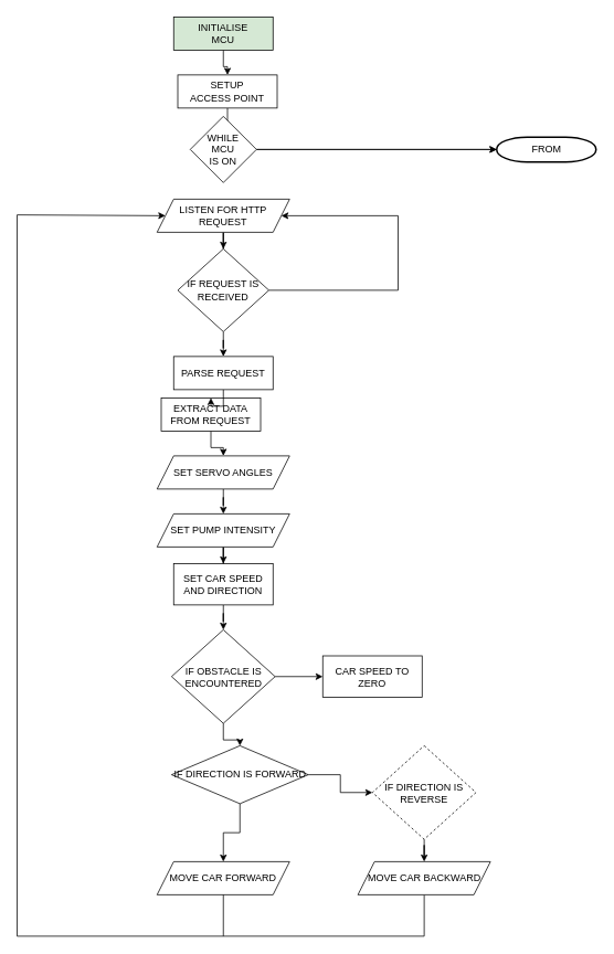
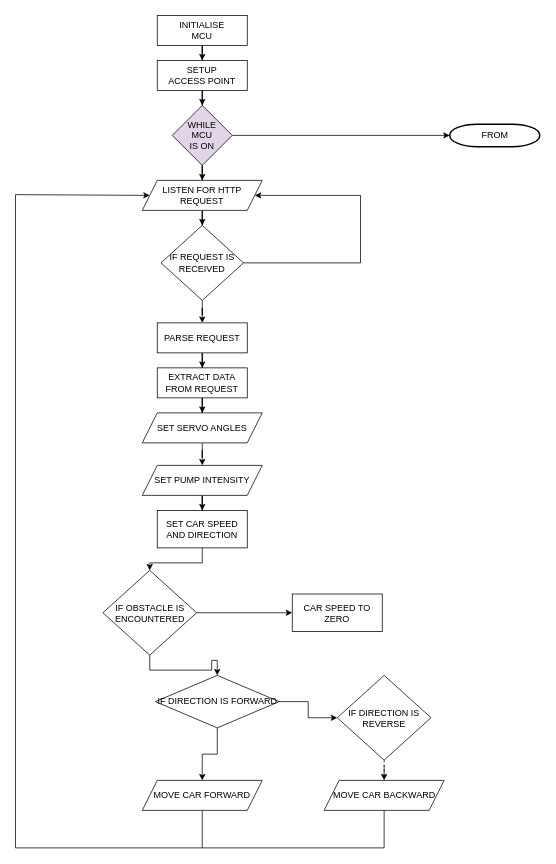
  <mxCell id="0" />
  <mxCell id="1" parent="0" />
  <mxCell id="2" style="edgeStyle=orthogonalEdgeStyle;rounded=0;orthogonalLoop=1;jettySize=auto;html=1;" edge="1" parent="1" source="3" target="5"><mxGeometry relative="1" as="geometry" /></mxCell>
- <mxCell id="3" value="&lt;div&gt;INITIALISE&lt;/div&gt;&lt;div&gt;MCU&lt;br&gt;&lt;/div&gt;" style="rounded=0;whiteSpace=wrap;html=1;fillColor=#d5e8d4;" vertex="1" parent="1"><mxGeometry x="209" y="20" width="120" height="40" as="geometry" /></mxCell>
+ <mxCell id="3" value="&lt;div&gt;INITIALISE&lt;/div&gt;&lt;div&gt;MCU&lt;br&gt;&lt;/div&gt;" style="rounded=0;whiteSpace=wrap;html=1;" vertex="1" parent="1"><mxGeometry x="209" y="20" width="120" height="40" as="geometry" /></mxCell>
  <mxCell id="4" style="edgeStyle=orthogonalEdgeStyle;rounded=0;orthogonalLoop=1;jettySize=auto;html=1;" edge="1" parent="1" source="5" target="9"><mxGeometry relative="1" as="geometry" /></mxCell>
- <mxCell id="5" value="&lt;div&gt;SETUP&lt;/div&gt;&lt;div&gt;ACCESS POINT&lt;/div&gt;" style="rounded=0;whiteSpace=wrap;html=1;" vertex="1" parent="1"><mxGeometry x="214" y="90" width="120" height="40" as="geometry" /></mxCell>
+ <mxCell id="5" value="&lt;div&gt;SETUP&lt;/div&gt;&lt;div&gt;ACCESS POINT&lt;/div&gt;" style="rounded=0;whiteSpace=wrap;html=1;" vertex="1" parent="1"><mxGeometry x="209" y="80" width="120" height="40" as="geometry" /></mxCell>
  <mxCell id="6" style="edgeStyle=orthogonalEdgeStyle;rounded=0;orthogonalLoop=1;jettySize=auto;html=1;exitX=0.5;exitY=1;exitDx=0;exitDy=0;" edge="1" parent="1" source="5" target="5"><mxGeometry relative="1" as="geometry" /></mxCell>
- <mxCell id="7" style="edgeStyle=orthogonalEdgeStyle;rounded=0;orthogonalLoop=1;jettySize=auto;html=1;" edge="1" parent="1" source="9" target="39"><mxGeometry relative="1" as="geometry"><mxPoint x="269" y="240" as="targetPoint" /></mxGeometry></mxCell>
+ <mxCell id="7" style="edgeStyle=orthogonalEdgeStyle;rounded=0;orthogonalLoop=1;jettySize=auto;html=1;" edge="1" parent="1" source="9" target="11"><mxGeometry relative="1" as="geometry"><mxPoint x="269" y="240" as="targetPoint" /></mxGeometry></mxCell>
  <mxCell id="8" style="edgeStyle=orthogonalEdgeStyle;rounded=0;orthogonalLoop=1;jettySize=auto;html=1;" edge="1" parent="1" source="9"><mxGeometry relative="1" as="geometry"><mxPoint x="599" y="180" as="targetPoint" /></mxGeometry></mxCell>
- <mxCell id="9" value="&lt;div&gt;WHILE&lt;/div&gt;&lt;div&gt;MCU&lt;/div&gt;&lt;div&gt;IS ON&lt;br&gt;&lt;/div&gt;" style="rhombus;whiteSpace=wrap;html=1;" vertex="1" parent="1"><mxGeometry x="229" y="140" width="80" height="80" as="geometry" /></mxCell>
+ <mxCell id="9" value="&lt;div&gt;WHILE&lt;/div&gt;&lt;div&gt;MCU&lt;/div&gt;&lt;div&gt;IS ON&lt;br&gt;&lt;/div&gt;" style="rhombus;whiteSpace=wrap;html=1;fillColor=#e1d5e7;" vertex="1" parent="1"><mxGeometry x="229" y="140" width="80" height="80" as="geometry" /></mxCell>
  <mxCell id="10" style="edgeStyle=orthogonalEdgeStyle;rounded=0;orthogonalLoop=1;jettySize=auto;html=1;" edge="1" parent="1" source="11" target="14"><mxGeometry relative="1" as="geometry" /></mxCell>
  <mxCell id="11" value="LISTEN FOR HTTP REQUEST" style="shape=parallelogram;perimeter=parallelogramPerimeter;whiteSpace=wrap;html=1;fixedSize=1;" vertex="1" parent="1"><mxGeometry x="189" y="240" width="160" height="40" as="geometry" /></mxCell>
  <mxCell id="12" style="edgeStyle=orthogonalEdgeStyle;rounded=0;orthogonalLoop=1;jettySize=auto;html=1;" edge="1" parent="1" source="14" target="19"><mxGeometry relative="1" as="geometry" /></mxCell>
  <mxCell id="13" style="edgeStyle=orthogonalEdgeStyle;rounded=0;orthogonalLoop=1;jettySize=auto;html=1;entryX=1;entryY=0.5;entryDx=0;entryDy=0;" edge="1" parent="1" source="14" target="11"><mxGeometry relative="1" as="geometry"><mxPoint x="439" y="220" as="targetPoint" /><Array as="points"><mxPoint x="480" y="350" /><mxPoint x="480" y="260" /></Array></mxGeometry></mxCell>
  <mxCell id="14" value="IF REQUEST IS RECEIVED" style="rhombus;whiteSpace=wrap;html=1;" vertex="1" parent="1"><mxGeometry x="214" y="300" width="110" height="100" as="geometry" /></mxCell>
  <mxCell id="15" style="edgeStyle=orthogonalEdgeStyle;rounded=0;orthogonalLoop=1;jettySize=auto;html=1;" edge="1" parent="1" source="16" target="23"><mxGeometry relative="1" as="geometry" /></mxCell>
- <mxCell id="16" value="&lt;div&gt;EXTRACT DATA&lt;/div&gt;&lt;div&gt;FROM REQUEST&lt;br&gt;&lt;/div&gt;" style="rounded=0;whiteSpace=wrap;html=1;" vertex="1" parent="1"><mxGeometry x="194" y="480" width="120" height="40" as="geometry" /></mxCell>
+ <mxCell id="16" value="&lt;div&gt;EXTRACT DATA&lt;/div&gt;&lt;div&gt;FROM REQUEST&lt;br&gt;&lt;/div&gt;" style="rounded=0;whiteSpace=wrap;html=1;" vertex="1" parent="1"><mxGeometry x="209" y="490" width="120" height="40" as="geometry" /></mxCell>
  <mxCell id="17" style="edgeStyle=orthogonalEdgeStyle;rounded=0;orthogonalLoop=1;jettySize=auto;html=1;exitX=0.5;exitY=1;exitDx=0;exitDy=0;" edge="1" parent="1" source="16" target="16"><mxGeometry relative="1" as="geometry" /></mxCell>
  <mxCell id="18" style="edgeStyle=orthogonalEdgeStyle;rounded=0;orthogonalLoop=1;jettySize=auto;html=1;" edge="1" parent="1" source="19" target="16"><mxGeometry relative="1" as="geometry" /></mxCell>
  <mxCell id="19" value="PARSE REQUEST" style="rounded=0;whiteSpace=wrap;html=1;" vertex="1" parent="1"><mxGeometry x="209" y="430" width="120" height="40" as="geometry" /></mxCell>
  <mxCell id="20" style="edgeStyle=orthogonalEdgeStyle;rounded=0;orthogonalLoop=1;jettySize=auto;html=1;" edge="1" parent="1" source="21" target="28"><mxGeometry relative="1" as="geometry" /></mxCell>
  <mxCell id="21" value="SET CAR SPEED AND DIRECTION" style="rounded=0;whiteSpace=wrap;html=1;" vertex="1" parent="1"><mxGeometry x="209" y="680" width="120" height="50" as="geometry" /></mxCell>
  <mxCell id="22" style="edgeStyle=orthogonalEdgeStyle;rounded=0;orthogonalLoop=1;jettySize=auto;html=1;" edge="1" parent="1" source="23" target="25"><mxGeometry relative="1" as="geometry" /></mxCell>
  <mxCell id="23" value="SET SERVO ANGLES" style="shape=parallelogram;perimeter=parallelogramPerimeter;whiteSpace=wrap;html=1;fixedSize=1;" vertex="1" parent="1"><mxGeometry x="189" y="550" width="160" height="40" as="geometry" /></mxCell>
  <mxCell id="24" style="edgeStyle=orthogonalEdgeStyle;rounded=0;orthogonalLoop=1;jettySize=auto;html=1;" edge="1" parent="1" source="25" target="21"><mxGeometry relative="1" as="geometry" /></mxCell>
  <mxCell id="25" value="SET PUMP INTENSITY" style="shape=parallelogram;perimeter=parallelogramPerimeter;whiteSpace=wrap;html=1;fixedSize=1;" vertex="1" parent="1"><mxGeometry x="189" y="620" width="160" height="40" as="geometry" /></mxCell>
  <mxCell id="26" style="edgeStyle=orthogonalEdgeStyle;rounded=0;orthogonalLoop=1;jettySize=auto;html=1;" edge="1" parent="1" source="28" target="32"><mxGeometry relative="1" as="geometry" /></mxCell>
  <mxCell id="27" style="edgeStyle=orthogonalEdgeStyle;rounded=0;orthogonalLoop=1;jettySize=auto;html=1;" edge="1" parent="1" source="28" target="29"><mxGeometry relative="1" as="geometry" /></mxCell>
- <mxCell id="28" value="IF OBSTACLE IS ENCOUNTERED" style="rhombus;whiteSpace=wrap;html=1;" vertex="1" parent="1"><mxGeometry x="206.5" y="760" width="125" height="113" as="geometry" /></mxCell>
+ <mxCell id="28" value="IF OBSTACLE IS ENCOUNTERED" style="rhombus;whiteSpace=wrap;html=1;" vertex="1" parent="1"><mxGeometry x="136.5" y="760" width="125" height="113" as="geometry" /></mxCell>
  <mxCell id="29" value="CAR SPEED TO ZERO" style="rounded=0;whiteSpace=wrap;html=1;" vertex="1" parent="1"><mxGeometry x="389" y="791.5" width="120" height="50" as="geometry" /></mxCell>
  <mxCell id="30" style="edgeStyle=orthogonalEdgeStyle;rounded=0;orthogonalLoop=1;jettySize=auto;html=1;" edge="1" parent="1" source="32" target="35"><mxGeometry relative="1" as="geometry" /></mxCell>
  <mxCell id="31" style="edgeStyle=orthogonalEdgeStyle;rounded=0;orthogonalLoop=1;jettySize=auto;html=1;entryX=0;entryY=0.5;entryDx=0;entryDy=0;" edge="1" parent="1" source="32" target="34"><mxGeometry relative="1" as="geometry" /></mxCell>
  <mxCell id="32" value="IF DIRECTION IS FORWARD" style="rhombus;whiteSpace=wrap;html=1;" vertex="1" parent="1"><mxGeometry x="206.5" y="900" width="165" height="70" as="geometry" /></mxCell>
- <mxCell id="33" style="edgeStyle=orthogonalEdgeStyle;rounded=0;orthogonalLoop=1;jettySize=auto;html=1;entryX=0.5;entryY=0;entryDx=0;entryDy=0;" edge="1" parent="1" source="34" target="37"><mxGeometry relative="1" as="geometry" /></mxCell>
- <mxCell id="34" value="IF DIRECTION IS REVERSE" style="rhombus;whiteSpace=wrap;html=1;dashed=1;" vertex="1" parent="1"><mxGeometry x="449" y="900" width="125" height="113" as="geometry" /></mxCell>
+ <mxCell id="33" style="edgeStyle=orthogonalEdgeStyle;rounded=0;orthogonalLoop=1;jettySize=auto;html=1;entryX=0.5;entryY=0;entryDx=0;entryDy=0;dashed=1;" edge="1" parent="1" source="34" target="37"><mxGeometry relative="1" as="geometry" /></mxCell>
+ <mxCell id="34" value="IF DIRECTION IS REVERSE" style="rhombus;whiteSpace=wrap;html=1;" vertex="1" parent="1"><mxGeometry x="449" y="900" width="125" height="113" as="geometry" /></mxCell>
  <mxCell id="35" value="MOVE CAR FORWARD" style="shape=parallelogram;perimeter=parallelogramPerimeter;whiteSpace=wrap;html=1;fixedSize=1;" vertex="1" parent="1"><mxGeometry x="189" y="1040" width="160" height="40" as="geometry" /></mxCell>
  <mxCell id="36" style="edgeStyle=orthogonalEdgeStyle;rounded=0;orthogonalLoop=1;jettySize=auto;html=1;entryX=0;entryY=0.5;entryDx=0;entryDy=0;" edge="1" parent="1" source="37" target="11"><mxGeometry relative="1" as="geometry"><mxPoint x="209" y="259" as="targetPoint" /><Array as="points"><mxPoint x="512" y="1130" /><mxPoint x="20" y="1130" /><mxPoint x="20" y="259" /></Array></mxGeometry></mxCell>
  <mxCell id="37" value="MOVE CAR BACKWARD" style="shape=parallelogram;perimeter=parallelogramPerimeter;whiteSpace=wrap;html=1;fixedSize=1;" vertex="1" parent="1"><mxGeometry x="431.5" y="1040" width="160" height="40" as="geometry" /></mxCell>
  <mxCell id="38" value="" style="endArrow=none;html=1;rounded=0;" edge="1" parent="1"><mxGeometry width="50" height="50" relative="1" as="geometry"><mxPoint x="269" y="1130" as="sourcePoint" /><mxPoint x="269" y="1080" as="targetPoint" /></mxGeometry></mxCell>
  <mxCell id="39" value="&lt;div&gt;FROM&lt;/div&gt;" style="shape=mxgraph.flowchart.terminator;strokeWidth=2;gradientColor=none;gradientDirection=north;fontStyle=0;html=1;" vertex="1" parent="1"><mxGeometry x="599" y="165" width="120" height="30" as="geometry" /></mxCell>
